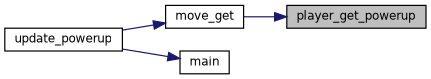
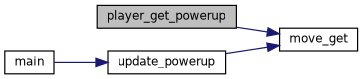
  digraph {
    rankdir=RL
    node [color=black fillcolor=white fontname=Helvetica fontsize=10 shape=record style=filled]
    edge [color=midnightblue dir=back fontname=Helvetica fontsize=10 labelfontname=Helvetica labelfontsize=10 style=solid]
    n1 [fillcolor=grey75 fontcolor=black height=0.2 label=player_get_powerup width=0.4]
    n2 [height=0.2 label=move_get width=0.4]
    n3 [height=0.2 label=update_powerup width=0.4]
    n4 [height=0.2 label=main width=0.4]
-   n1 -> n2
+   n2 -> n1
    n2 -> n3
-   n4 -> n3
+   n3 -> n4
  }
